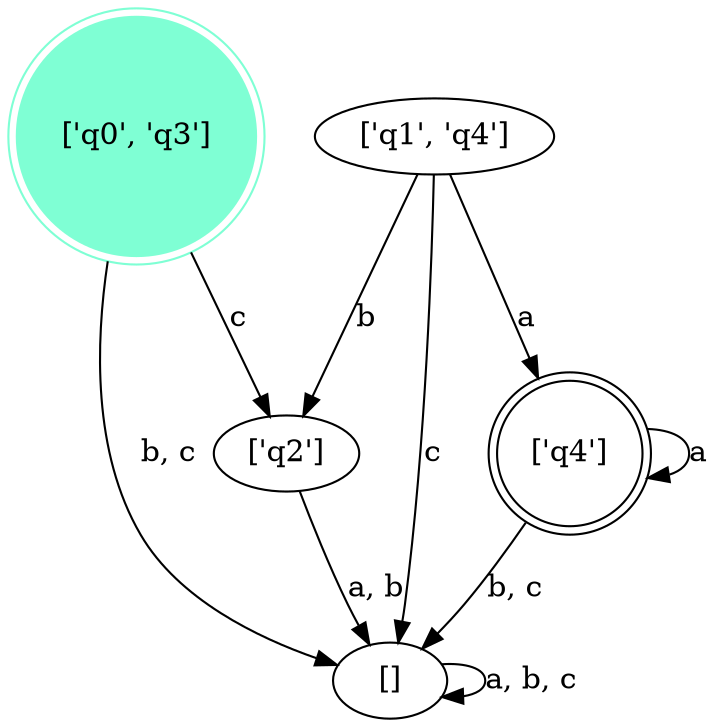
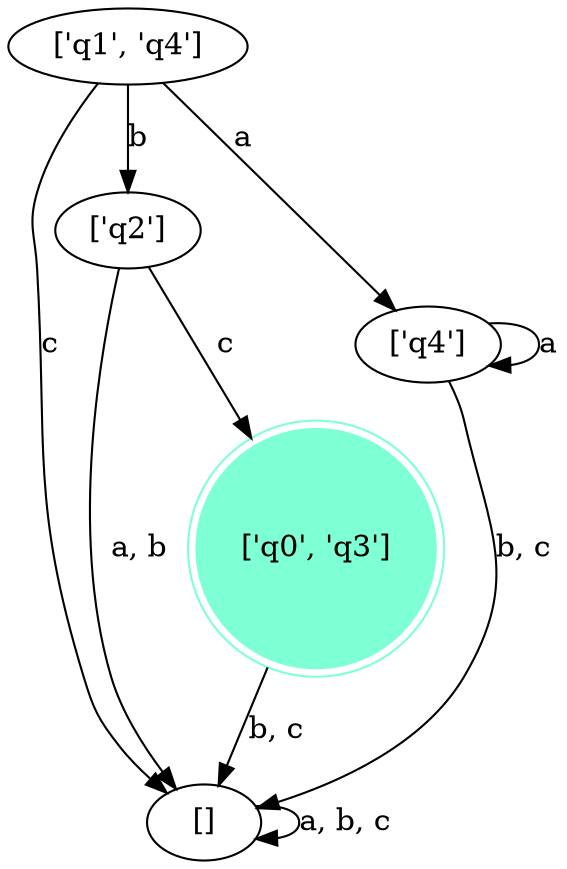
  digraph {
    "[]"
    "['q2']"
    "['q0', 'q3']" [color=aquamarine shape=doublecircle style=filled]
-   "['q4']" [shape=doublecircle]
+   "['q4']" [shape=ellipse]
    "['q1', 'q4']" [shape=ellipse]
    "[]" -> "[]" [label="a, b, c"]
    "['q2']" -> "[]" [label="a, b"]
-   "['q0', 'q3']" -> "['q2']" [label=c]
+   "['q2']" -> "['q0', 'q3']" [label=c]
    "['q0', 'q3']" -> "[]" [label="b, c"]
    "['q4']" -> "[]" [label="b, c"]
    "['q4']" -> "['q4']" [label=a]
    "['q1', 'q4']" -> "[]" [label=c]
    "['q1', 'q4']" -> "['q2']" [label=b]
    "['q1', 'q4']" -> "['q4']" [label=a]
  }
